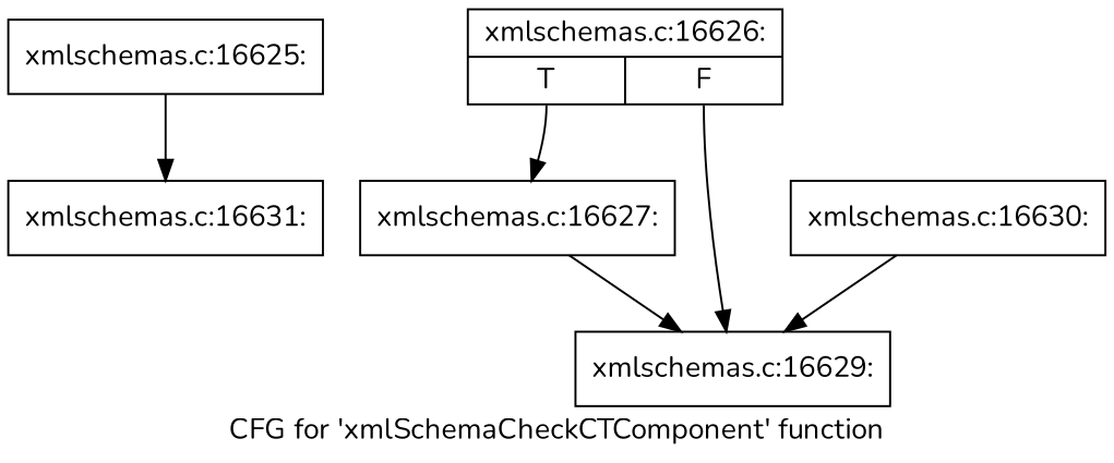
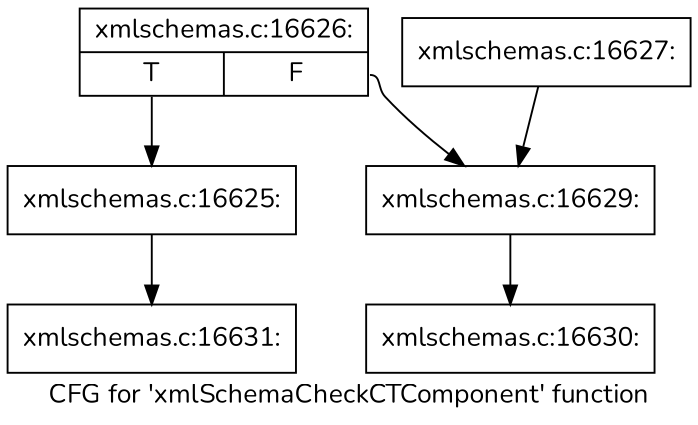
  digraph {
    fontname=Nunito
    label="CFG for 'xmlSchemaCheckCTComponent' function"
    node [fontname=Nunito shape=record]
    edge [fontname=Nunito]
    n1 [label="{xmlschemas.c:16625:}"]
    n2 [label="{xmlschemas.c:16631:}"]
    n3 [label="{xmlschemas.c:16626:|{<s0>T|<s1>F}}"]
    n4 [label="{xmlschemas.c:16627:}"]
    n5 [label="{xmlschemas.c:16629:}"]
    n6 [label="{xmlschemas.c:16630:}"]
    n1 -> n2
-   n3 -> n4 [tailport=s0]
+   n3 -> n1 [tailport=s0]
    n3 -> n5 [tailport=s1]
    n4 -> n5
-   n6 -> n5
+   n5 -> n6
  }
